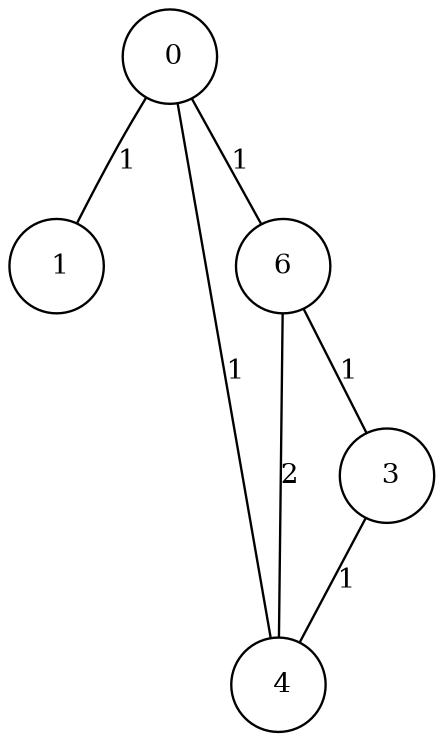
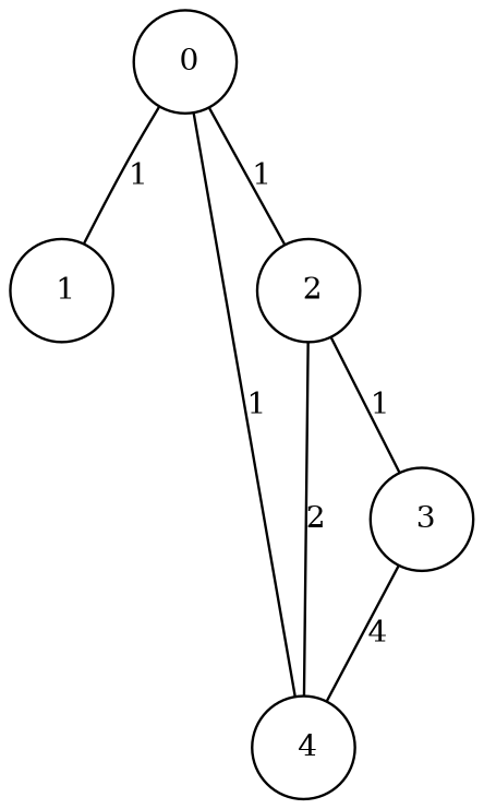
  graph {
    fixedsize="true;"
    node [color=black fontsize=12 hight=.12 shape=circle]
    edge [fontsize=12]
    n1 [label=" 0" width=.12]
    n2 [label=" 1" width=.12]
    n3 [label=" 4" width=.12]
-   n4 [label=6 width=.12]
+   n4 [label=" 2" width=.12]
    n5 [label=" 3" width=.12]
    n1 -- n2 [label=1]
    n1 -- n3 [label=1]
    n1 -- n4 [label=1]
    n4 -- n3 [label=2]
    n4 -- n5 [label=1]
-   n5 -- n3 [label=1]
+   n5 -- n3 [label=4]
  }
